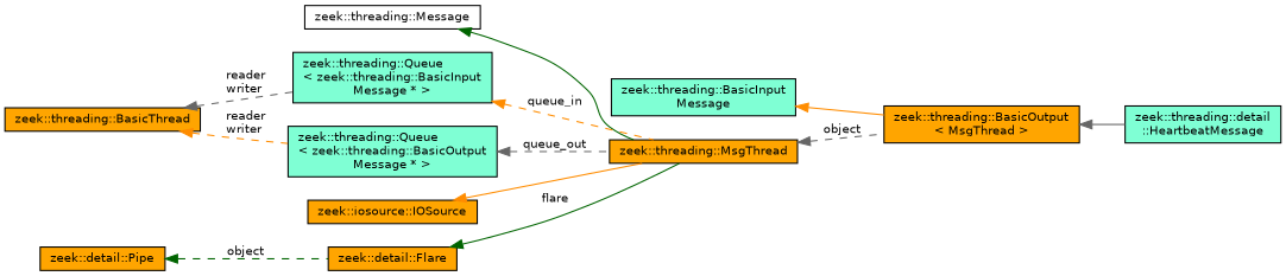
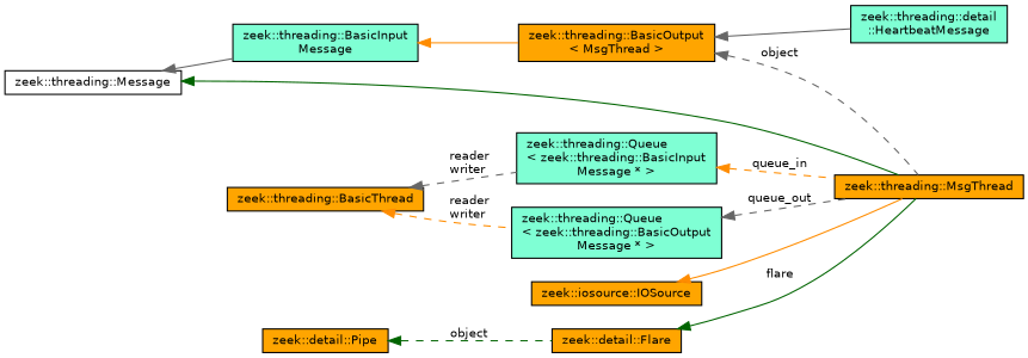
  digraph {
    rankdir=LR
    node [color=black fillcolor=orange fontname=Helvetica fontsize=10 shape=record style=filled]
    edge [color=gray40 dir=back fontname=Helvetica fontsize=10 labelfontname=Helvetica labelfontsize=10 style=solid]
    n1 [fillcolor=aquamarine fontcolor=black height=0.2 label="zeek::threading::detail\l::HeartbeatMessage" width=0.4]
    n2 [height=0.2 label="zeek::threading::BasicOutput\l\< MsgThread \>" width=0.4]
    n3 [fillcolor=aquamarine height=0.2 label="zeek::threading::BasicInput\lMessage" width=0.4]
    n4 [fillcolor=white height=0.2 label="zeek::threading::Message" width=0.4]
    n5 [height=0.2 label="zeek::threading::MsgThread" width=0.4]
    n6 [height=0.2 label="zeek::threading::BasicThread" width=0.4]
    n7 [fillcolor=aquamarine height=0.2 label="zeek::threading::Queue\l\< zeek::threading::BasicInput\lMessage * \>" width=0.4]
    n8 [fillcolor=aquamarine height=0.2 label="zeek::threading::Queue\l\< zeek::threading::BasicOutput\lMessage * \>" width=0.4]
    n9 [height=0.2 label="zeek::iosource::IOSource" width=0.4]
    n10 [height=0.2 label="zeek::detail::Flare" width=0.4]
    n11 [height=0.2 label="zeek::detail::Pipe" width=0.4]
    n2 -> n1
    n3 -> n2 [color=darkorange]
+   n4 -> n3
    n4 -> n5 [color=darkgreen]
-   n5 -> n2 [label=" object" style=dashed]
+   n2 -> n5 [label=" object" style=dashed]
    n6 -> n7 [label=" reader\nwriter" style=dashed]
    n6 -> n8 [color=darkorange label=" reader\nwriter" style=dashed]
    n7 -> n5 [color=darkorange label=" queue_in" style=dashed]
    n8 -> n5 [label=" queue_out" style=dashed]
    n9 -> n5 [color=darkorange]
    n10 -> n5 [color=darkgreen label=" flare"]
    n11 -> n10 [color=darkgreen label=" object" style=dashed]
  }
